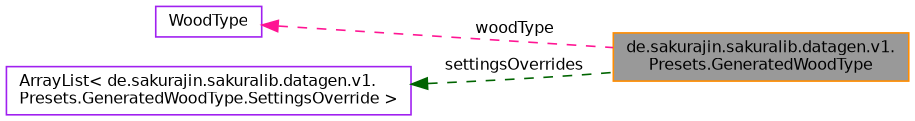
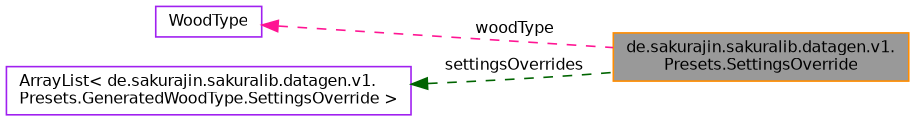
  digraph {
    rankdir=LR
    node [color=purple fillcolor=white fontname=Helvetica fontsize=10 shape=box style=filled]
    edge [dir=back fontname=Helvetica fontsize=10 labelfontname=Helvetica labelfontsize=10 style=dashed]
-   n1 [color=darkorange fillcolor=grey60 fontcolor=black height=0.2 label="de.sakurajin.sakuralib.datagen.v1.\lPresets.GeneratedWoodType" width=0.4]
+   n1 [color=darkorange fillcolor=grey60 fontcolor=black height=0.2 label="de.sakurajin.sakuralib.datagen.v1.\lPresets.SettingsOverride" width=0.4]
    n2 [height=0.2 label=WoodType width=0.4]
    n3 [height=0.2 label="ArrayList\< de.sakurajin.sakuralib.datagen.v1.\lPresets.GeneratedWoodType.SettingsOverride \>" width=0.4]
    n2 -> n1 [color=deeppink label=" woodType"]
    n3 -> n1 [color=darkgreen label=" settingsOverrides"]
  }
